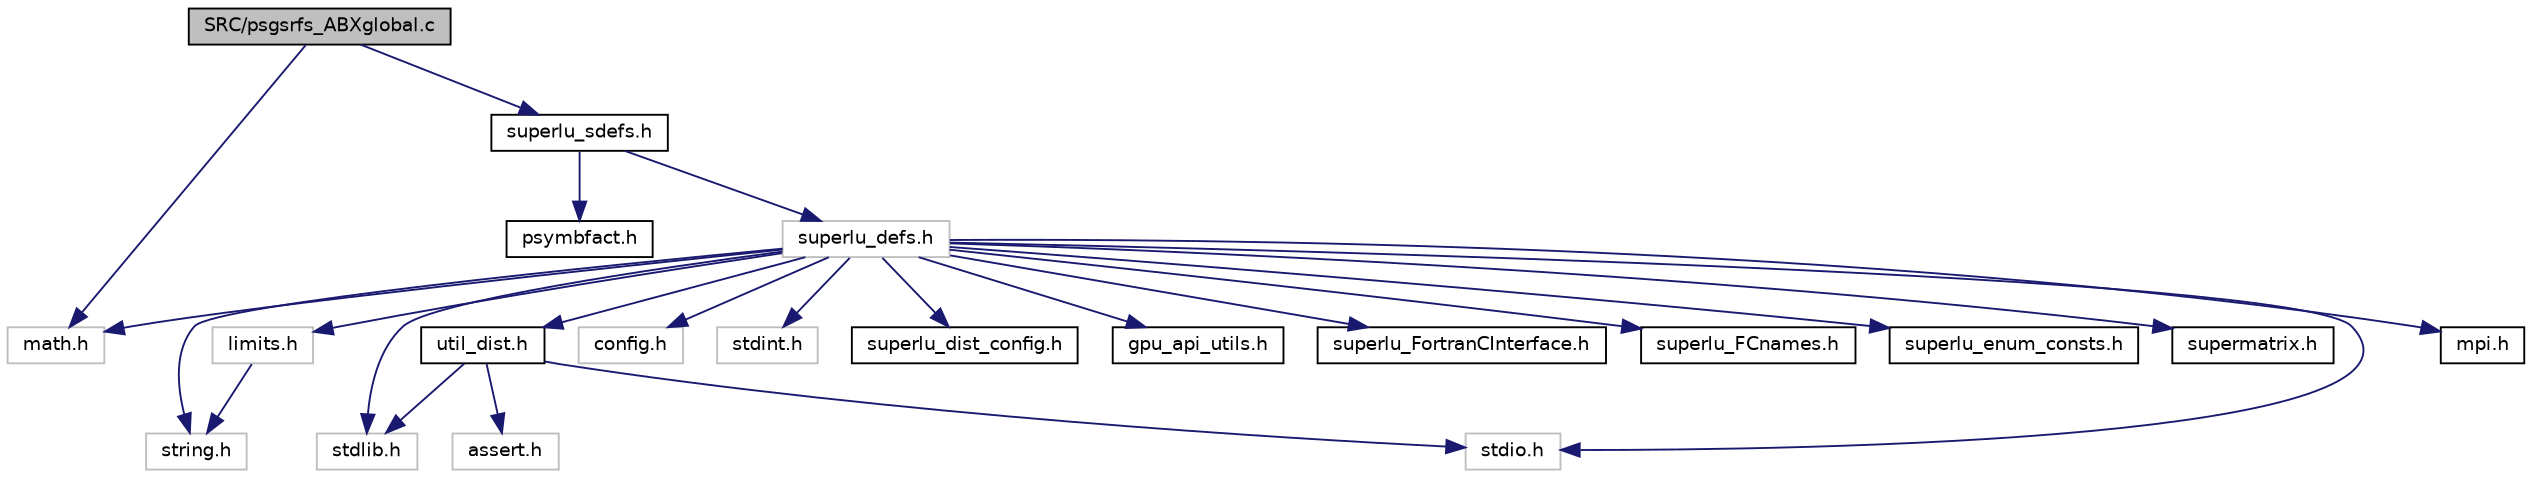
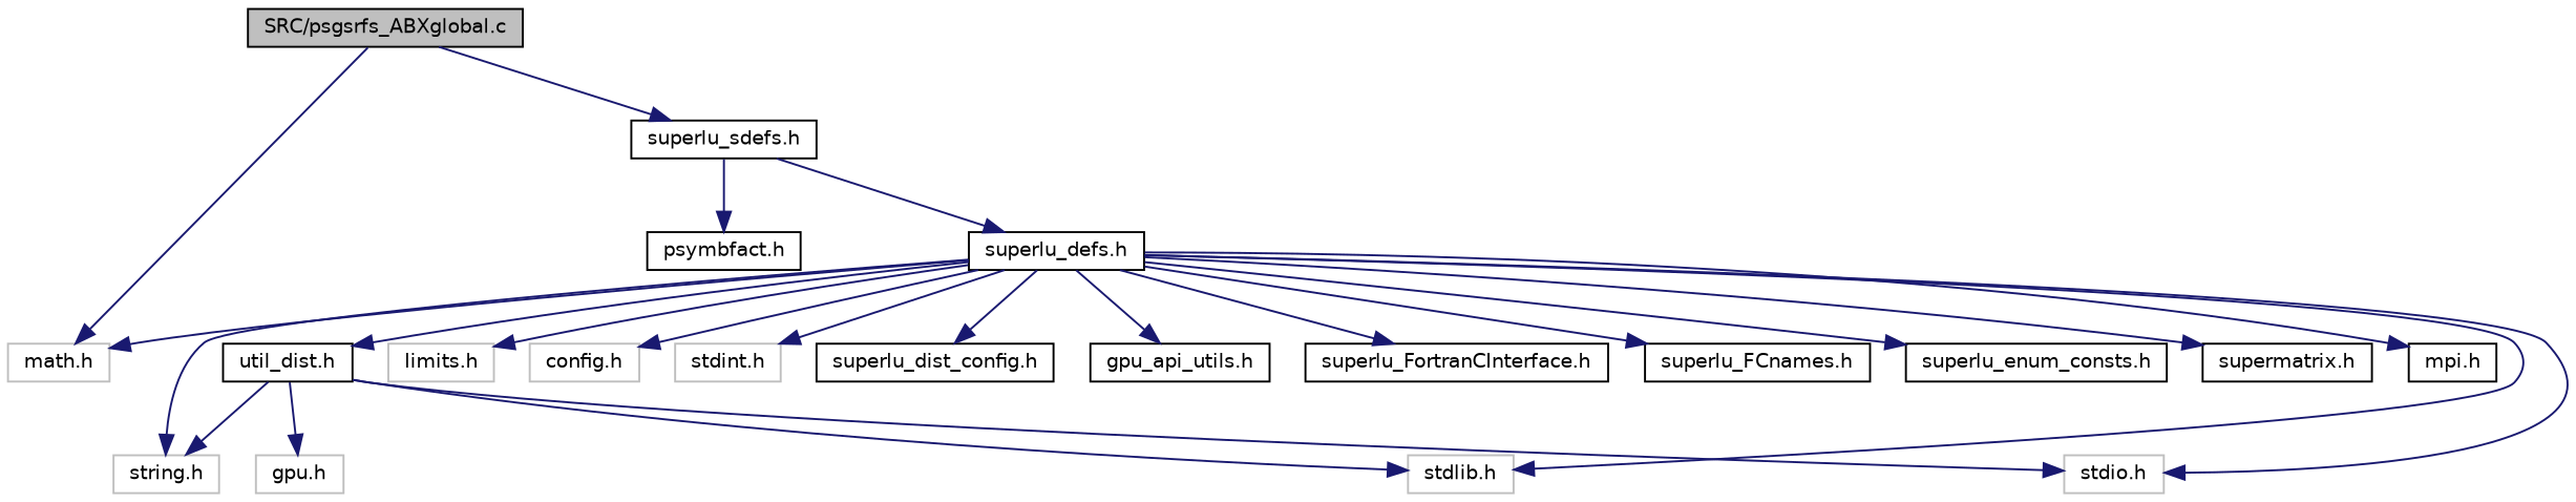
  digraph {
    node [color=black fillcolor=white fontname=Helvetica fontsize=10 shape=record style=filled]
    edge [color=midnightblue fontname=Helvetica fontsize=10 labelfontname=Helvetica labelfontsize=10 style=solid]
    n1 [fillcolor=grey75 fontcolor=black height=0.2 label="SRC/psgsrfs_ABXglobal.c" width=0.4]
    n2 [color=grey75 height=0.2 label="math.h" width=0.4]
    n3 [height=0.2 label="superlu_sdefs.h" width=0.4]
-   n4 [color=grey75 height=0.2 label="superlu_defs.h" width=0.4]
+   n4 [height=0.2 label="superlu_defs.h" width=0.4]
    n5 [height=0.2 label="psymbfact.h" width=0.4]
    n6 [height=0.2 label="mpi.h" width=0.4]
    n7 [color=grey75 height=0.2 label="stdlib.h" width=0.4]
    n8 [color=grey75 height=0.2 label="stdio.h" width=0.4]
    n9 [color=grey75 height=0.2 label="limits.h" width=0.4]
    n10 [color=grey75 height=0.2 label="string.h" width=0.4]
    n11 [color=grey75 height=0.2 label="config.h" width=0.4]
    n12 [color=grey75 height=0.2 label="stdint.h" width=0.4]
    n13 [height=0.2 label="superlu_dist_config.h" width=0.4]
    n14 [height=0.2 label="gpu_api_utils.h" width=0.4]
    n15 [height=0.2 label="superlu_FortranCInterface.h" width=0.4]
    n16 [height=0.2 label="superlu_FCnames.h" width=0.4]
    n17 [height=0.2 label="superlu_enum_consts.h" width=0.4]
    n18 [height=0.2 label="supermatrix.h" width=0.4]
    n19 [height=0.2 label="util_dist.h" width=0.4]
-   n20 [color=grey75 height=0.2 label="assert.h" width=0.4]
+   n20 [color=grey75 height=0.2 label="gpu.h" width=0.4]
    n1 -> n2
    n1 -> n3
    n3 -> n4
    n3 -> n5
    n4 -> n2
    n4 -> n6
    n4 -> n7
    n4 -> n8
    n4 -> n9
    n4 -> n10
    n4 -> n11
    n4 -> n12
    n4 -> n13
    n4 -> n14
    n4 -> n15
    n4 -> n16
    n4 -> n17
    n4 -> n18
    n4 -> n19
    n19 -> n7
    n19 -> n8
-   n9 -> n10
+   n19 -> n10
    n19 -> n20
  }
